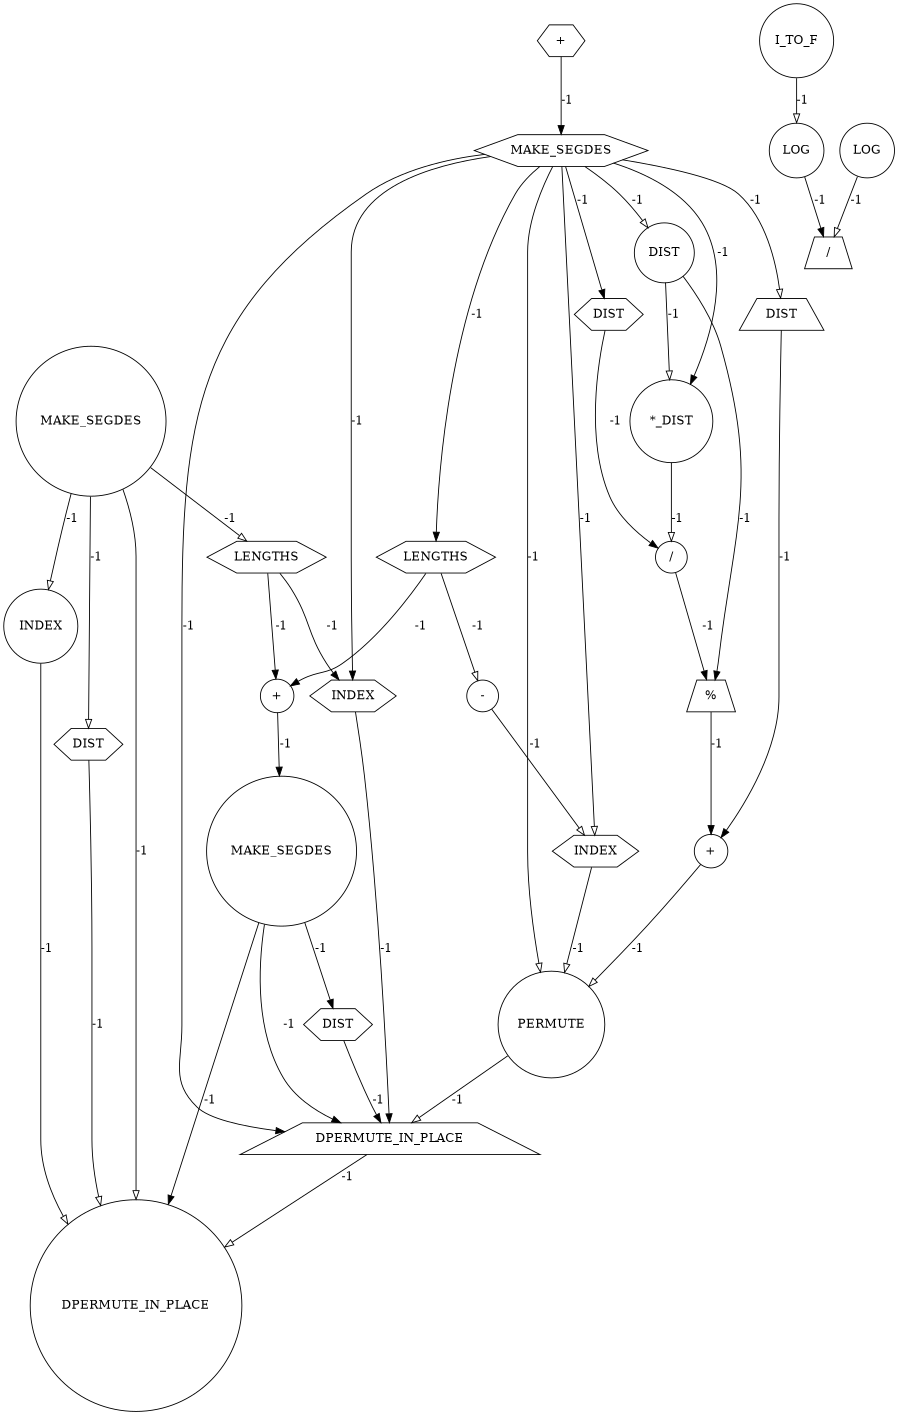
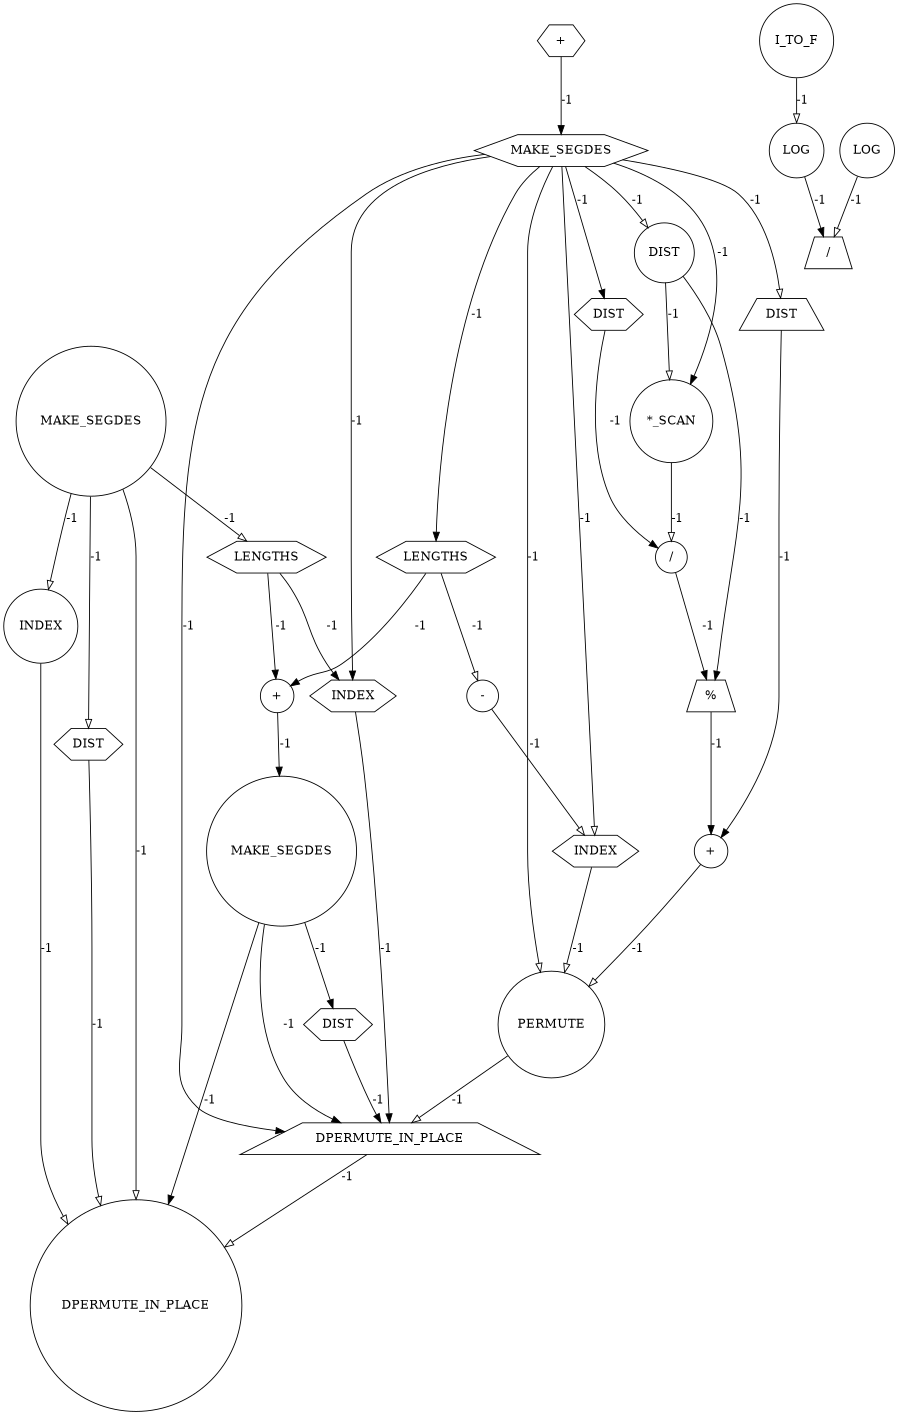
  digraph {
    node [cost=0 shape=circle]
    edge [arrowhead=normal cost=-1]
    n1 [label=LENGTHS shape=hexagon]
    n2 [label="-"]
    n3 [label="+"]
    n4 [label=INDEX shape=hexagon]
    n5 [label=MAKE_SEGDES]
    n6 [label=INDEX]
    n7 [label=DPERMUTE_IN_PLACE]
    n8 [label=I_TO_F]
    n9 [label=LOG]
    n10 [label="/" shape=trapezium]
    n11 [label=DIST shape=trapezium]
    n12 [label="+"]
    n13 [label=PERMUTE]
    n14 [label=DPERMUTE_IN_PLACE shape=trapezium]
    n15 [label=DIST shape=hexagon]
    n16 [label="%" shape=trapezium]
    n17 [label=MAKE_SEGDES shape=hexagon]
    n18 [label=DIST]
-   n19 [label="*_DIST"]
+   n19 [label="*_SCAN"]
    n20 [label=DIST shape=hexagon]
    n21 [label=INDEX shape=hexagon]
    n22 [label="/"]
    n23 [label="+" shape=hexagon]
    n24 [label=LOG]
    n25 [label=LENGTHS shape=hexagon]
    n26 [label=MAKE_SEGDES]
    n27 [label=DIST shape=hexagon]
    n1 -> n2 [arrowhead=onormal label=-1]
    n1 -> n3 [label=-1]
    n2 -> n4 [arrowhead=onormal label=-1]
    n3 -> n5 [label=-1]
    n4 -> n13 [arrowhead=onormal label=-1]
    n5 -> n7 [label=-1]
    n5 -> n14 [label=-1]
    n5 -> n27 [label=-1]
    n6 -> n7 [arrowhead=onormal label=-1]
    n8 -> n9 [arrowhead=onormal label=-1]
    n9 -> n10 [label=-1]
    n11 -> n12 [label=-1]
    n12 -> n13 [arrowhead=onormal label=-1]
    n13 -> n14 [arrowhead=onormal label=-1]
    n14 -> n7 [arrowhead=onormal label=-1]
    n15 -> n7 [arrowhead=onormal label=-1]
    n16 -> n12 [label=-1]
    n17 -> n1 [label=-1]
    n17 -> n4 [arrowhead=onormal label=-1]
    n17 -> n11 [arrowhead=onormal label=-1]
    n17 -> n13 [arrowhead=onormal label=-1]
    n17 -> n14 [label=-1]
    n17 -> n18 [arrowhead=onormal label=-1]
    n17 -> n19 [label=-1]
    n17 -> n20 [label=-1]
    n17 -> n21 [label=-1]
    n18 -> n16 [label=-1]
    n18 -> n19 [arrowhead=onormal label=-1]
    n19 -> n22 [arrowhead=onormal label=-1]
    n20 -> n22 [label=-1]
    n21 -> n14 [label=-1]
    n22 -> n16 [label=-1]
    n23 -> n17 [label=-1]
    n24 -> n10 [arrowhead=onormal label=-1]
    n25 -> n3 [label=-1]
    n25 -> n21 [label=-1]
    n26 -> n6 [arrowhead=onormal label=-1]
    n26 -> n7 [arrowhead=onormal label=-1]
    n26 -> n15 [arrowhead=onormal label=-1]
    n26 -> n25 [arrowhead=onormal label=-1]
    n27 -> n14 [label=-1]
  }
